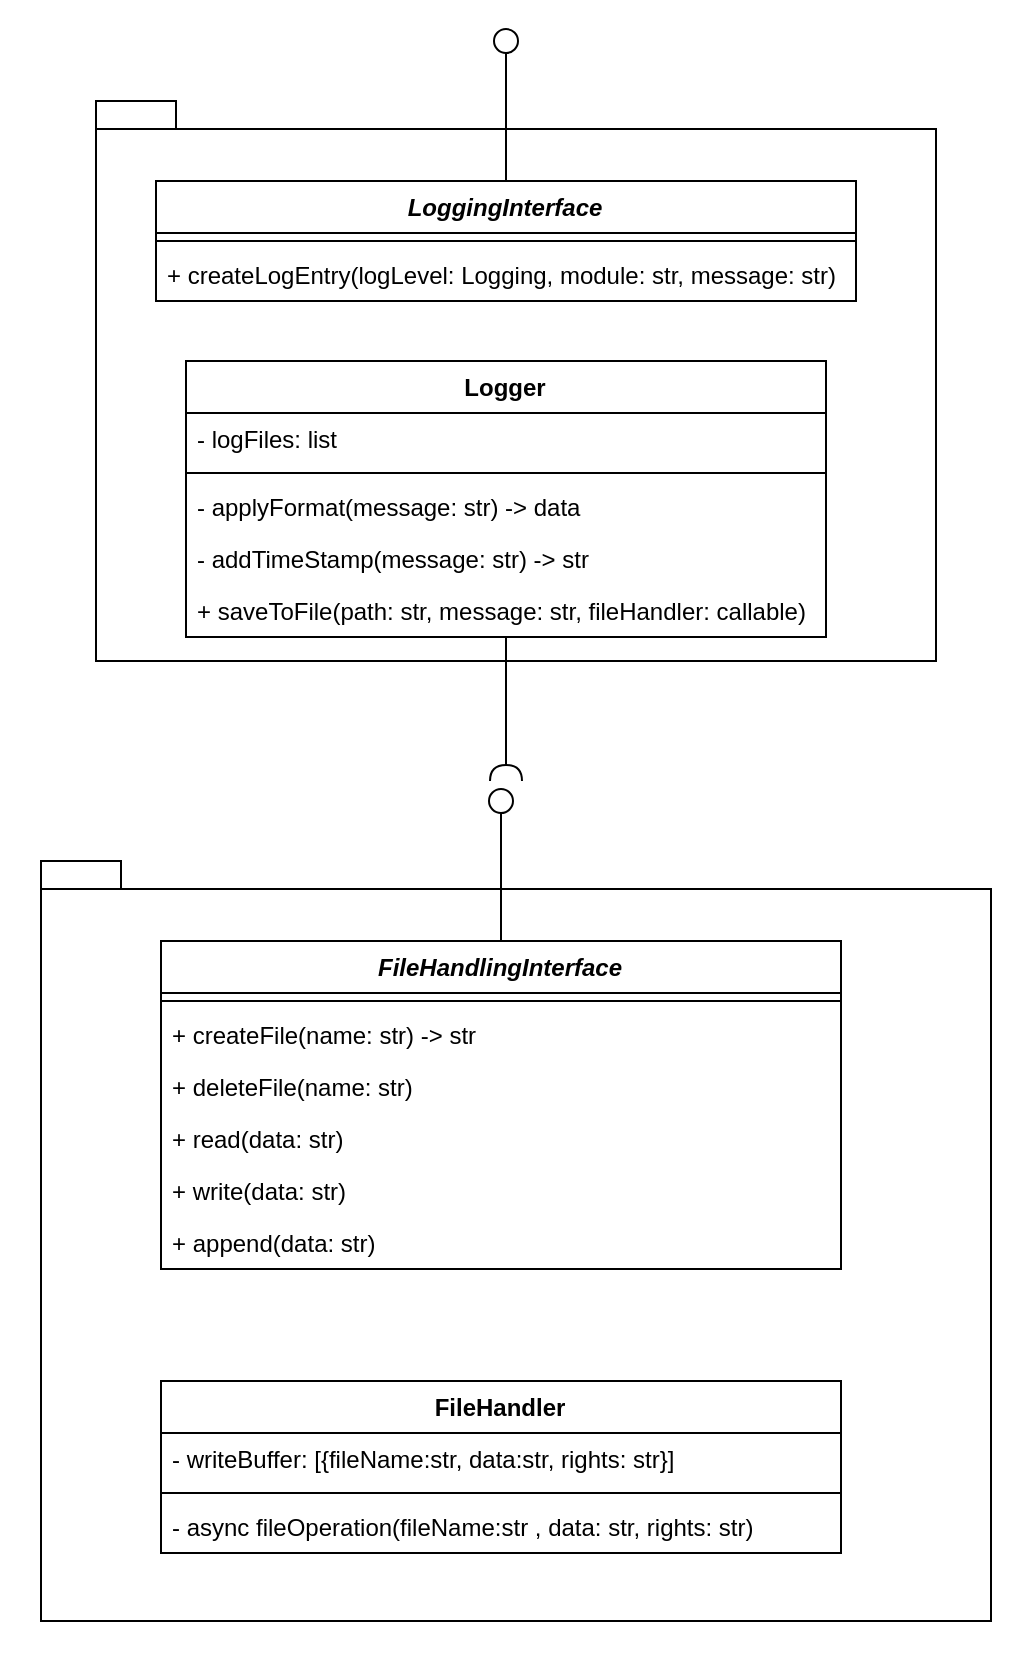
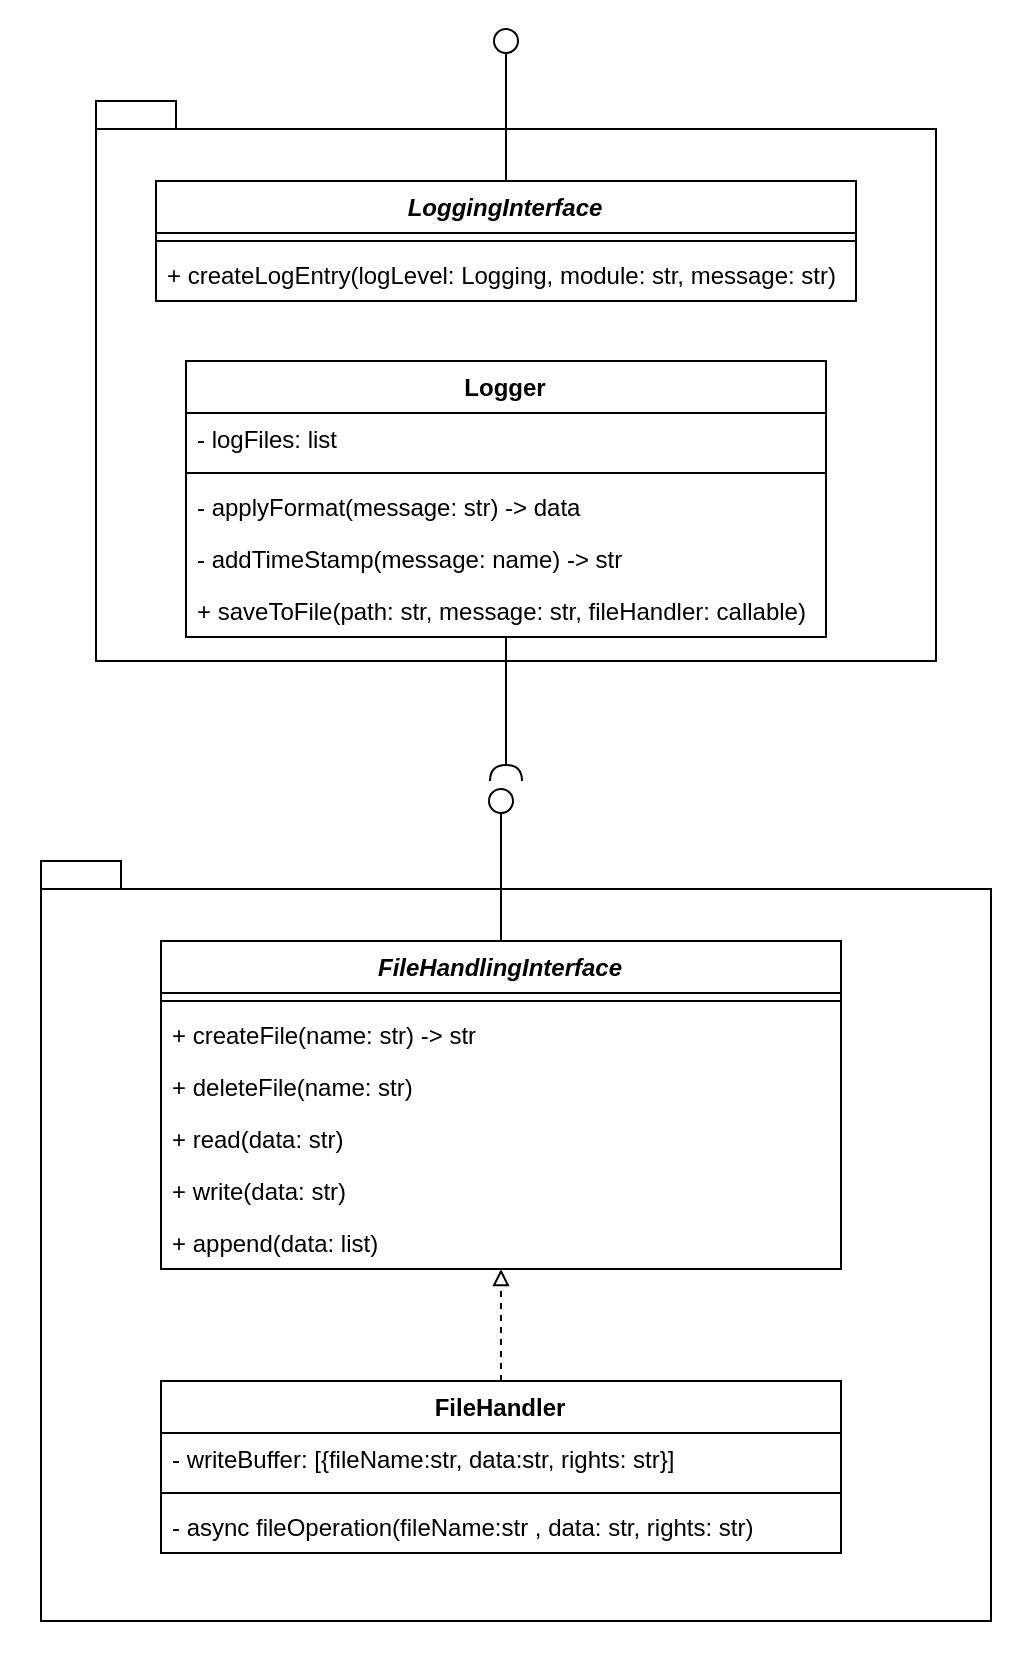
  <mxCell id="0" />
  <mxCell id="1" parent="0" />
  <mxCell id="2" value="" style="group" vertex="1" connectable="0" parent="1"><mxGeometry x="20" y="400" width="475" height="410" as="geometry" /></mxCell>
  <mxCell id="3" value="" style="shape=folder;fontStyle=1;spacingTop=10;tabWidth=40;tabHeight=14;tabPosition=left;html=1;" vertex="1" parent="2"><mxGeometry y="30" width="475" height="380" as="geometry" /></mxCell>
  <mxCell id="4" value="FileHandler" style="swimlane;fontStyle=1;align=center;verticalAlign=top;childLayout=stackLayout;horizontal=1;startSize=26;horizontalStack=0;resizeParent=1;resizeParentMax=0;resizeLast=0;collapsible=1;marginBottom=0;" parent="2" vertex="1"><mxGeometry x="60" y="290" width="340" height="86" as="geometry" /></mxCell>
  <mxCell id="5" value="- writeBuffer: [{fileName:str, data:str, rights: str}]" style="text;strokeColor=none;fillColor=none;align=left;verticalAlign=top;spacingLeft=4;spacingRight=4;overflow=hidden;rotatable=0;points=[[0,0.5],[1,0.5]];portConstraint=eastwest;" vertex="1" parent="4"><mxGeometry y="26" width="340" height="26" as="geometry" /></mxCell>
  <mxCell id="6" value="" style="line;strokeWidth=1;fillColor=none;align=left;verticalAlign=middle;spacingTop=-1;spacingLeft=3;spacingRight=3;rotatable=0;labelPosition=right;points=[];portConstraint=eastwest;strokeColor=inherit;" parent="4" vertex="1"><mxGeometry y="52" width="340" height="8" as="geometry" /></mxCell>
  <mxCell id="7" value="- async fileOperation(fileName:str , data: str, rights: str)" style="text;strokeColor=none;fillColor=none;align=left;verticalAlign=top;spacingLeft=4;spacingRight=4;overflow=hidden;rotatable=0;points=[[0,0.5],[1,0.5]];portConstraint=eastwest;" parent="4" vertex="1"><mxGeometry y="60" width="340" height="26" as="geometry" /></mxCell>
  <mxCell id="8" value="FileHandlingInterface" style="swimlane;fontStyle=3;align=center;verticalAlign=top;childLayout=stackLayout;horizontal=1;startSize=26;horizontalStack=0;resizeParent=1;resizeParentMax=0;resizeLast=0;collapsible=1;marginBottom=0;" vertex="1" parent="2"><mxGeometry x="60" y="70" width="340" height="164" as="geometry" /></mxCell>
  <mxCell id="9" value="" style="line;strokeWidth=1;fillColor=none;align=left;verticalAlign=middle;spacingTop=-1;spacingLeft=3;spacingRight=3;rotatable=0;labelPosition=right;points=[];portConstraint=eastwest;strokeColor=inherit;" vertex="1" parent="8"><mxGeometry y="26" width="340" height="8" as="geometry" /></mxCell>
  <mxCell id="10" value="+ createFile(name: str) -&gt; str" style="text;strokeColor=none;fillColor=none;align=left;verticalAlign=top;spacingLeft=4;spacingRight=4;overflow=hidden;rotatable=0;points=[[0,0.5],[1,0.5]];portConstraint=eastwest;" vertex="1" parent="8"><mxGeometry y="34" width="340" height="26" as="geometry" /></mxCell>
  <mxCell id="11" value="+ deleteFile(name: str)" style="text;strokeColor=none;fillColor=none;align=left;verticalAlign=top;spacingLeft=4;spacingRight=4;overflow=hidden;rotatable=0;points=[[0,0.5],[1,0.5]];portConstraint=eastwest;" vertex="1" parent="8"><mxGeometry y="60" width="340" height="26" as="geometry" /></mxCell>
  <mxCell id="12" value="+ read(data: str)" style="text;strokeColor=none;fillColor=none;align=left;verticalAlign=top;spacingLeft=4;spacingRight=4;overflow=hidden;rotatable=0;points=[[0,0.5],[1,0.5]];portConstraint=eastwest;" vertex="1" parent="8"><mxGeometry y="86" width="340" height="26" as="geometry" /></mxCell>
  <mxCell id="13" value="+ write(data: str)" style="text;strokeColor=none;fillColor=none;align=left;verticalAlign=top;spacingLeft=4;spacingRight=4;overflow=hidden;rotatable=0;points=[[0,0.5],[1,0.5]];portConstraint=eastwest;" vertex="1" parent="8"><mxGeometry y="112" width="340" height="26" as="geometry" /></mxCell>
- <mxCell id="14" value="+ append(data: str)" style="text;strokeColor=none;fillColor=none;align=left;verticalAlign=top;spacingLeft=4;spacingRight=4;overflow=hidden;rotatable=0;points=[[0,0.5],[1,0.5]];portConstraint=eastwest;" vertex="1" parent="8"><mxGeometry y="138" width="340" height="26" as="geometry" /></mxCell>
+ <mxCell id="14" value="+ append(data: list)" style="text;strokeColor=none;fillColor=none;align=left;verticalAlign=top;spacingLeft=4;spacingRight=4;overflow=hidden;rotatable=0;points=[[0,0.5],[1,0.5]];portConstraint=eastwest;" vertex="1" parent="8"><mxGeometry y="138" width="340" height="26" as="geometry" /></mxCell>
+ <mxCell id="15" style="edgeStyle=orthogonalEdgeStyle;rounded=0;orthogonalLoop=1;jettySize=auto;html=1;dashed=1;endArrow=block;endFill=0;" edge="1" parent="2" source="4" target="8"><mxGeometry relative="1" as="geometry" /></mxCell>
  <mxCell id="16" value="" style="html=1;verticalAlign=bottom;labelBackgroundColor=none;endArrow=oval;endFill=0;endSize=12;rounded=0;exitX=0.5;exitY=0;exitDx=0;exitDy=0;" edge="1" parent="2" source="8"><mxGeometry width="160" relative="1" as="geometry"><mxPoint x="345" y="-10" as="sourcePoint" /><mxPoint x="230" as="targetPoint" /></mxGeometry></mxCell>
  <mxCell id="17" value="" style="group" vertex="1" connectable="0" parent="1"><mxGeometry x="47.5" y="20" width="420" height="370" as="geometry" /></mxCell>
  <mxCell id="18" value="" style="group" vertex="1" connectable="0" parent="17"><mxGeometry width="420" height="310" as="geometry" /></mxCell>
  <mxCell id="19" value="" style="group" vertex="1" connectable="0" parent="18"><mxGeometry y="30" width="420" height="280" as="geometry" /></mxCell>
  <mxCell id="20" value="" style="shape=folder;fontStyle=1;spacingTop=10;tabWidth=40;tabHeight=14;tabPosition=left;html=1;" parent="19" vertex="1"><mxGeometry width="420" height="280" as="geometry" /></mxCell>
  <mxCell id="21" value="LoggingInterface" style="swimlane;fontStyle=3;align=center;verticalAlign=top;childLayout=stackLayout;horizontal=1;startSize=26;horizontalStack=0;resizeParent=1;resizeParentMax=0;resizeLast=0;collapsible=1;marginBottom=0;" parent="19" vertex="1"><mxGeometry x="30" y="40" width="350" height="60" as="geometry" /></mxCell>
  <mxCell id="22" value="" style="line;strokeWidth=1;fillColor=none;align=left;verticalAlign=middle;spacingTop=-1;spacingLeft=3;spacingRight=3;rotatable=0;labelPosition=right;points=[];portConstraint=eastwest;strokeColor=inherit;" parent="21" vertex="1"><mxGeometry y="26" width="350" height="8" as="geometry" /></mxCell>
  <mxCell id="23" value="+ createLogEntry(logLevel: Logging, module: str, message: str)" style="text;strokeColor=none;fillColor=none;align=left;verticalAlign=top;spacingLeft=4;spacingRight=4;overflow=hidden;rotatable=0;points=[[0,0.5],[1,0.5]];portConstraint=eastwest;" parent="21" vertex="1"><mxGeometry y="34" width="350" height="26" as="geometry" /></mxCell>
  <mxCell id="24" value="Logger" style="swimlane;fontStyle=1;align=center;verticalAlign=top;childLayout=stackLayout;horizontal=1;startSize=26;horizontalStack=0;resizeParent=1;resizeParentMax=0;resizeLast=0;collapsible=1;marginBottom=0;" parent="19" vertex="1"><mxGeometry x="45" y="130" width="320" height="138" as="geometry" /></mxCell>
  <mxCell id="25" value="- logFiles: list" style="text;strokeColor=none;fillColor=none;align=left;verticalAlign=top;spacingLeft=4;spacingRight=4;overflow=hidden;rotatable=0;points=[[0,0.5],[1,0.5]];portConstraint=eastwest;" vertex="1" parent="24"><mxGeometry y="26" width="320" height="26.0" as="geometry" /></mxCell>
  <mxCell id="26" value="" style="line;strokeWidth=1;fillColor=none;align=left;verticalAlign=middle;spacingTop=-1;spacingLeft=3;spacingRight=3;rotatable=0;labelPosition=right;points=[];portConstraint=eastwest;strokeColor=inherit;" parent="24" vertex="1"><mxGeometry y="52" width="320" height="8.0" as="geometry" /></mxCell>
  <mxCell id="27" value="- applyFormat(message: str) -&gt; data" style="text;strokeColor=none;fillColor=none;align=left;verticalAlign=top;spacingLeft=4;spacingRight=4;overflow=hidden;rotatable=0;points=[[0,0.5],[1,0.5]];portConstraint=eastwest;" vertex="1" parent="24"><mxGeometry y="60" width="320" height="26.0" as="geometry" /></mxCell>
- <mxCell id="28" value="- addTimeStamp(message: str) -&gt; str" style="text;strokeColor=none;fillColor=none;align=left;verticalAlign=top;spacingLeft=4;spacingRight=4;overflow=hidden;rotatable=0;points=[[0,0.5],[1,0.5]];portConstraint=eastwest;" vertex="1" parent="24"><mxGeometry y="86" width="320" height="26.0" as="geometry" /></mxCell>
+ <mxCell id="28" value="- addTimeStamp(message: name) -&gt; str" style="text;strokeColor=none;fillColor=none;align=left;verticalAlign=top;spacingLeft=4;spacingRight=4;overflow=hidden;rotatable=0;points=[[0,0.5],[1,0.5]];portConstraint=eastwest;" vertex="1" parent="24"><mxGeometry y="86" width="320" height="26.0" as="geometry" /></mxCell>
  <mxCell id="29" value="+ saveToFile(path: str, message: str, fileHandler: callable)" style="text;strokeColor=none;fillColor=none;align=left;verticalAlign=top;spacingLeft=4;spacingRight=4;overflow=hidden;rotatable=0;points=[[0,0.5],[1,0.5]];portConstraint=eastwest;" vertex="1" parent="24"><mxGeometry y="112" width="320" height="26.0" as="geometry" /></mxCell>
  <mxCell id="30" value="" style="html=1;verticalAlign=bottom;labelBackgroundColor=none;endArrow=oval;endFill=0;endSize=12;rounded=0;exitX=0.5;exitY=0;exitDx=0;exitDy=0;" edge="1" parent="18" source="21"><mxGeometry width="160" relative="1" as="geometry"><mxPoint x="160" y="-20" as="sourcePoint" /><mxPoint x="205" as="targetPoint" /></mxGeometry></mxCell>
  <mxCell id="31" value="" style="html=1;verticalAlign=bottom;labelBackgroundColor=none;endArrow=halfCircle;endFill=0;endSize=6;rounded=0;" edge="1" parent="17" source="24"><mxGeometry width="160" relative="1" as="geometry"><mxPoint x="142.5" y="370" as="sourcePoint" /><mxPoint x="205" y="370" as="targetPoint" /></mxGeometry></mxCell>
